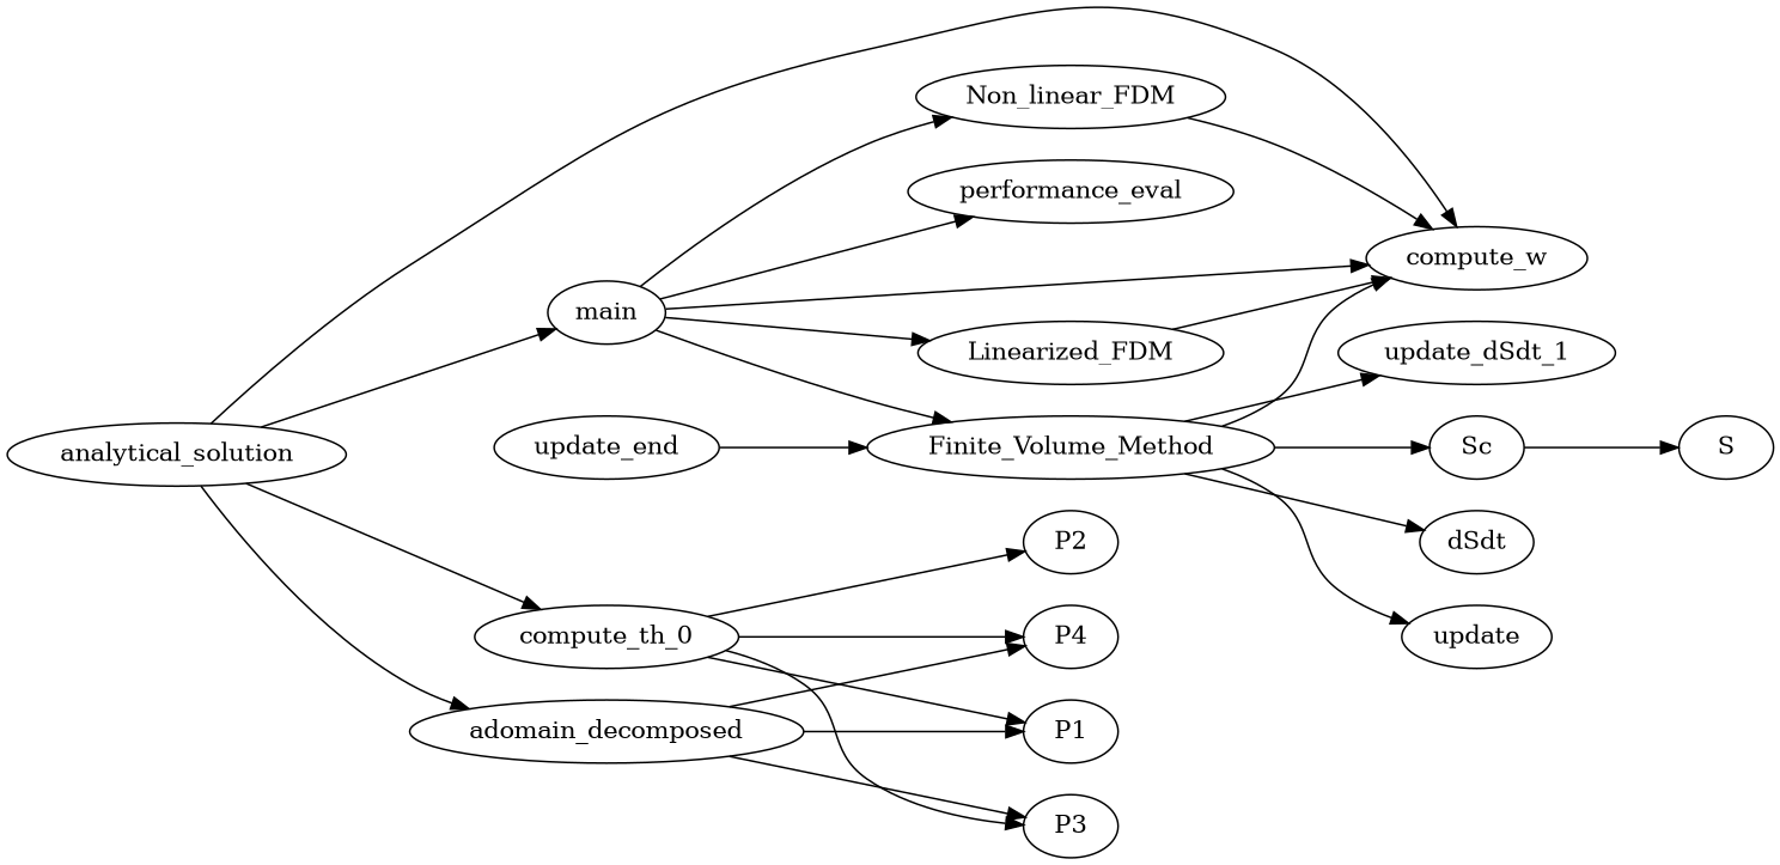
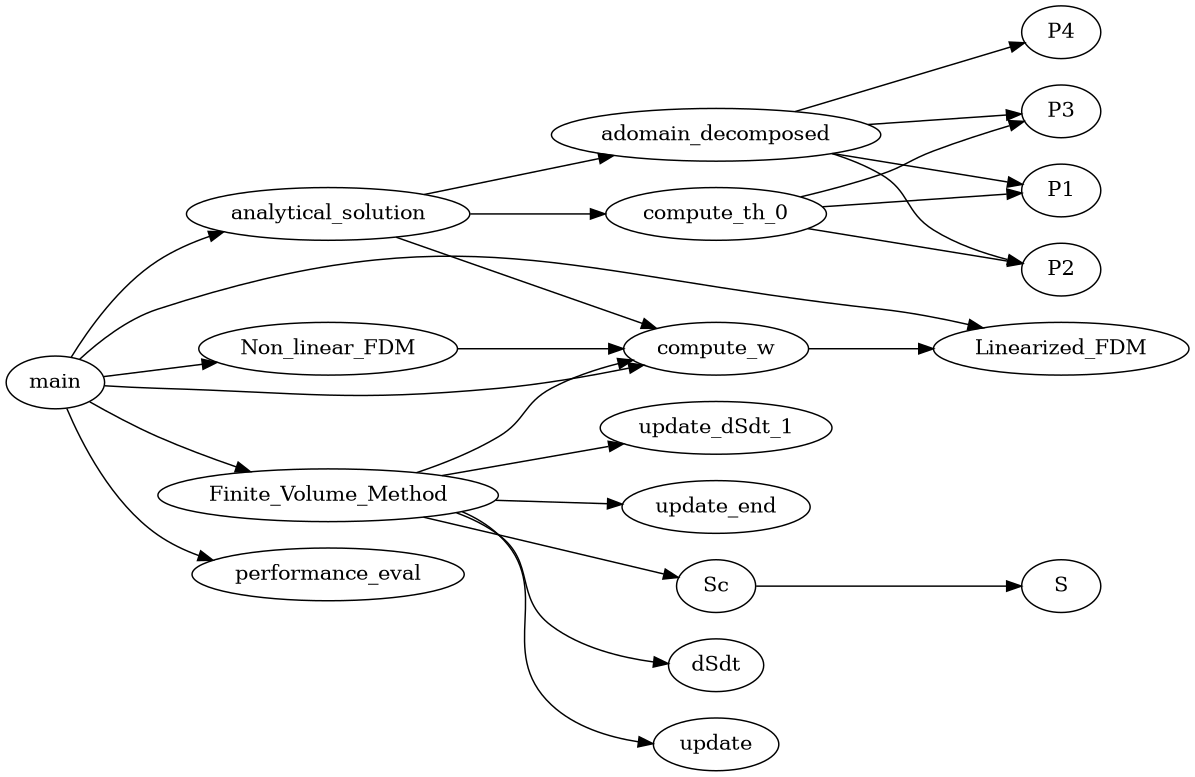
  digraph {
    rankdir=LR
    adomain_decomposed
    P1
    P2
    P3
    P4
    analytical_solution
    compute_th_0
    compute_w
    Finite_Volume_Method
    Sc
    dSdt
    update
    n13 [label=update_dSdt_1]
    update_end
    S
    Linearized_FDM
    Non_linear_FDM
    main
    performance_eval
    adomain_decomposed -> P1
+   adomain_decomposed -> P2
    adomain_decomposed -> P3
    adomain_decomposed -> P4
    analytical_solution -> adomain_decomposed
    analytical_solution -> compute_th_0
    analytical_solution -> compute_w
    compute_th_0 -> P1
    compute_th_0 -> P2
    compute_th_0 -> P3
-   compute_th_0 -> P4
    Finite_Volume_Method -> compute_w
    Finite_Volume_Method -> Sc
    Finite_Volume_Method -> dSdt
    Finite_Volume_Method -> update
    Finite_Volume_Method -> n13
-   update_end -> Finite_Volume_Method
+   Finite_Volume_Method -> update_end
    Sc -> S
-   Linearized_FDM -> compute_w
+   compute_w -> Linearized_FDM
    Non_linear_FDM -> compute_w
-   analytical_solution -> main
+   main -> analytical_solution
    main -> compute_w
    main -> Finite_Volume_Method
    main -> Linearized_FDM
    main -> Non_linear_FDM
    main -> performance_eval
  }
